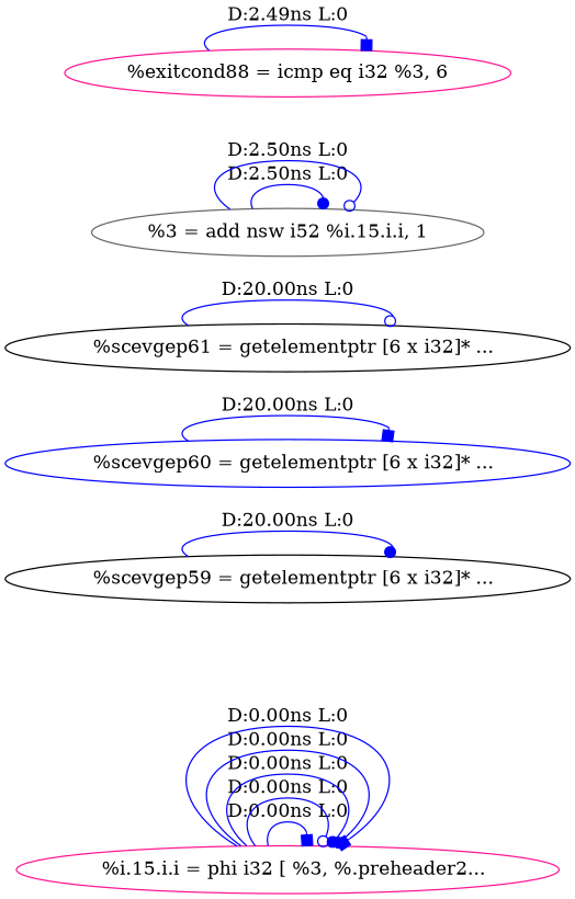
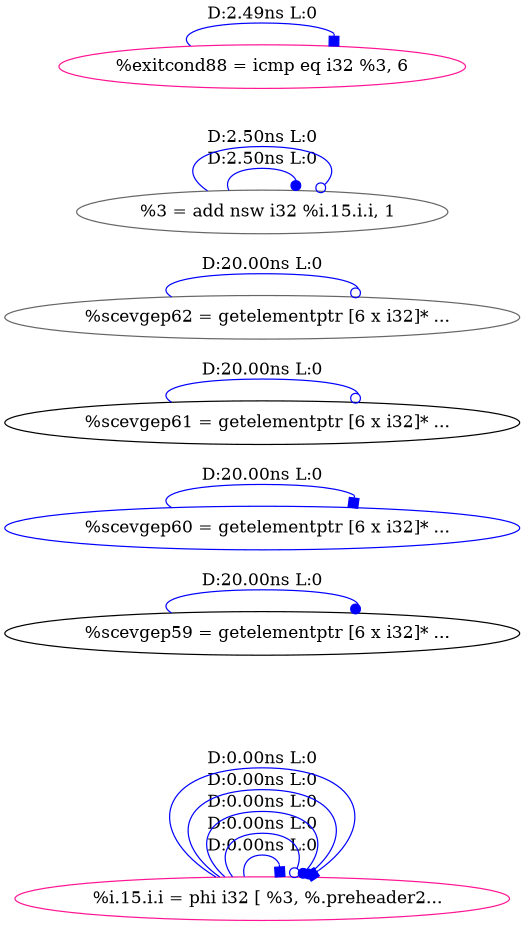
  digraph {
    rankdir=LR
    node [color=deeppink]
    edge [arrowhead=box color=blue]
    n1 [label="  %i.15.i.i = phi i32 [ %3, %.preheader2..."]
    n2 [color=black label="  %scevgep59 = getelementptr [6 x i32]* ..."]
    n3 [color=blue label="  %scevgep60 = getelementptr [6 x i32]* ..."]
    n4 [color=black label="  %scevgep61 = getelementptr [6 x i32]* ..."]
-   n6 [color=gray40 label="%3 = add nsw i52 %i.15.i.i, 1"]
+   n5 [color=gray40 label="  %scevgep62 = getelementptr [6 x i32]* ..."]
+   n6 [color=gray40 label="  %3 = add nsw i32 %i.15.i.i, 1"]
    n7 [label="%exitcond88 = icmp eq i32 %3, 6"]
    n1 -> n1 [label="D:0.00ns L:0"]
    n1 -> n1 [arrowhead=odot label="D:0.00ns L:0"]
    n1 -> n1 [arrowhead=dot label="D:0.00ns L:0"]
    n1 -> n1 [arrowhead=dot label="D:0.00ns L:0"]
    n1 -> n1 [label="D:0.00ns L:0"]
    n2 -> n2 [arrowhead=dot label="D:20.00ns L:0"]
    n3 -> n3 [label="D:20.00ns L:0"]
    n4 -> n4 [arrowhead=odot label="D:20.00ns L:0"]
+   n5 -> n5 [arrowhead=odot label="D:20.00ns L:0"]
    n6 -> n6 [arrowhead=dot label="D:2.50ns L:0"]
    n6 -> n6 [arrowhead=odot label="D:2.50ns L:0"]
    n7 -> n7 [label="D:2.49ns L:0"]
  }
